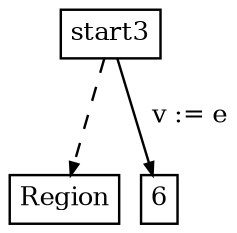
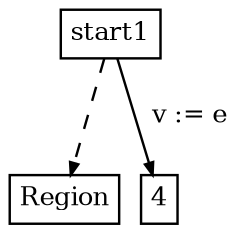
  digraph {
    fontname="DejaVu Serif"
    nodesep=0.12
    ranksep=0.5
    node [fontname="DejaVu Serif" fontsize=10.5 margin="0.05,0.05" shape=box]
    edge [arrowsize=0.5 fontname="DejaVu Serif" fontsize=10.5]
    n1 [height=0.02 label=Region width=0.02]
-   start1 [height=0.02 width=0.02 label=start3]
-   4 [height=0.02 width=0.02 label=6]
+   start1 [height=0.02 width=0.02]
+   4 [height=0.02 width=0.02]
    start1 -> n1 [style=dashed]
    start1 -> 4 [label="  v := e"]
  }
